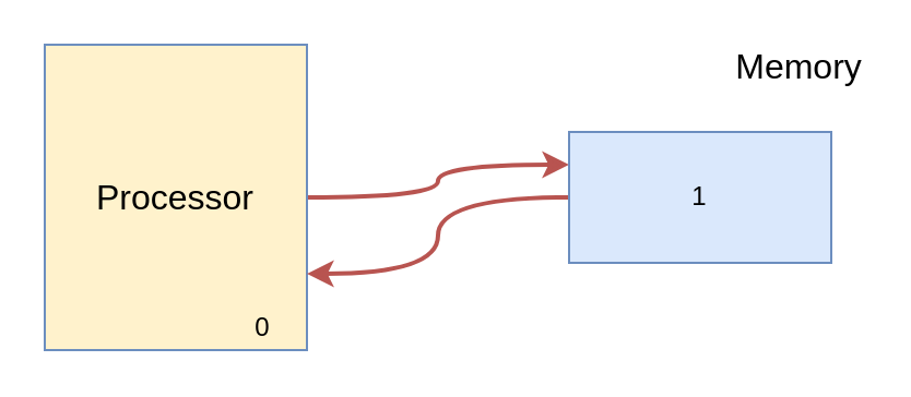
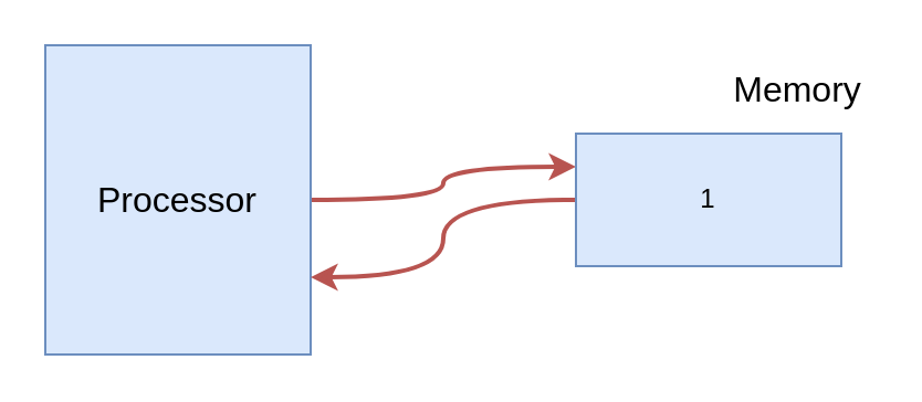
  <mxCell id="0" />
  <mxCell id="1" parent="0" />
  <mxCell id="2" style="edgeStyle=orthogonalEdgeStyle;rounded=0;orthogonalLoop=1;jettySize=auto;html=1;curved=1;entryX=0;entryY=0.25;entryDx=0;entryDy=0;strokeWidth=2;fillColor=#f8cecc;strokeColor=#b85450;" edge="1" parent="1" source="3" target="5"><mxGeometry relative="1" as="geometry" /></mxCell>
- <mxCell id="3" value="&lt;font style=&quot;font-size: 16px&quot;&gt;Processor&lt;/font&gt;" style="rounded=0;whiteSpace=wrap;html=1;fillColor=#fff2cc;strokeColor=#6c8ebf;" vertex="1" parent="1"><mxGeometry x="20" y="20" width="120" height="140" as="geometry" /></mxCell>
+ <mxCell id="3" value="&lt;font style=&quot;font-size: 16px&quot;&gt;Processor&lt;/font&gt;" style="rounded=0;whiteSpace=wrap;html=1;fillColor=#dae8fc;strokeColor=#6c8ebf;" vertex="1" parent="1"><mxGeometry x="20" y="20" width="120" height="140" as="geometry" /></mxCell>
  <mxCell id="4" style="edgeStyle=orthogonalEdgeStyle;curved=1;rounded=0;orthogonalLoop=1;jettySize=auto;html=1;entryX=1;entryY=0.75;entryDx=0;entryDy=0;strokeWidth=2;fillColor=#f8cecc;strokeColor=#b85450;" edge="1" parent="1" source="5" target="3"><mxGeometry relative="1" as="geometry" /></mxCell>
  <mxCell id="5" value="1" style="rounded=0;whiteSpace=wrap;html=1;fillColor=#dae8fc;strokeColor=#6c8ebf;" vertex="1" parent="1"><mxGeometry x="260" y="60" width="120" height="60" as="geometry" /></mxCell>
- <mxCell id="6" value="&lt;font style=&quot;font-size: 16px&quot;&gt;Memory&lt;/font&gt;" style="text;html=1;align=center;verticalAlign=middle;resizable=0;points=[];autosize=1;" vertex="1" parent="1"><mxGeometry x="330" y="20" width="70" height="20" as="geometry" /></mxCell>
- <mxCell id="7" value="0" style="text;html=1;strokeColor=none;fillColor=none;align=center;verticalAlign=middle;whiteSpace=wrap;rounded=0;" vertex="1" parent="1"><mxGeometry x="100" y="140" width="40" height="20" as="geometry" /></mxCell>
+ <mxCell id="6" value="&lt;font style=&quot;font-size: 16px&quot;&gt;Memory&lt;/font&gt;" style="text;html=1;align=center;verticalAlign=middle;resizable=0;points=[];autosize=1;" vertex="1" parent="1"><mxGeometry x="325" y="30" width="70" height="20" as="geometry" /></mxCell>
